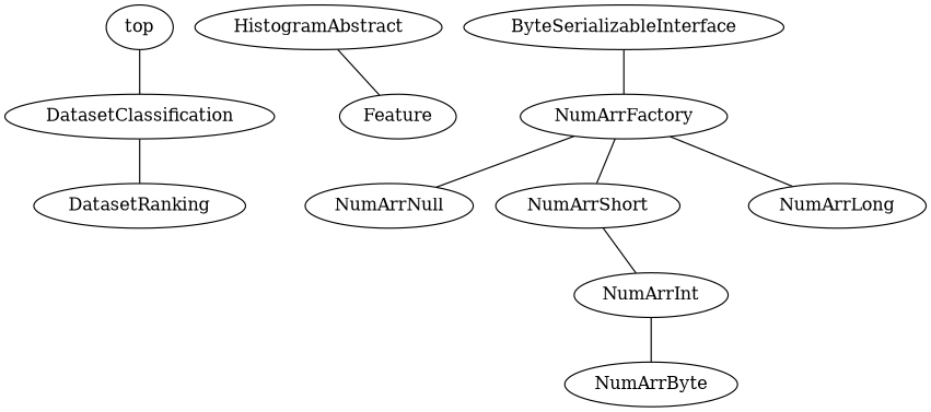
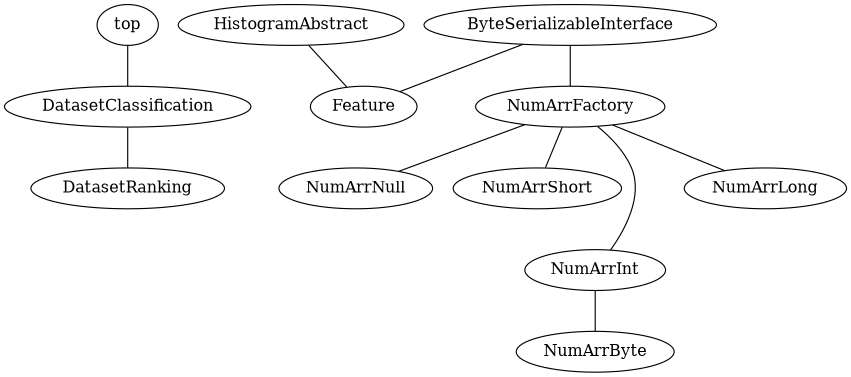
  graph {
    top
    DatasetClassification
    ByteSerializableInterface
    Feature
    NumArrFactory
    HistogramAbstract
    DatasetRanking
    NumArrNull
    NumArrShort
    NumArrInt
    NumArrLong
    NumArrByte
    top -- DatasetClassification
    DatasetClassification -- DatasetRanking
+   ByteSerializableInterface -- Feature
    ByteSerializableInterface -- NumArrFactory
    NumArrFactory -- NumArrNull
    NumArrFactory -- NumArrShort
-   NumArrShort -- NumArrInt
+   NumArrFactory -- NumArrInt
    NumArrFactory -- NumArrLong
    HistogramAbstract -- Feature
    NumArrInt -- NumArrByte
  }
